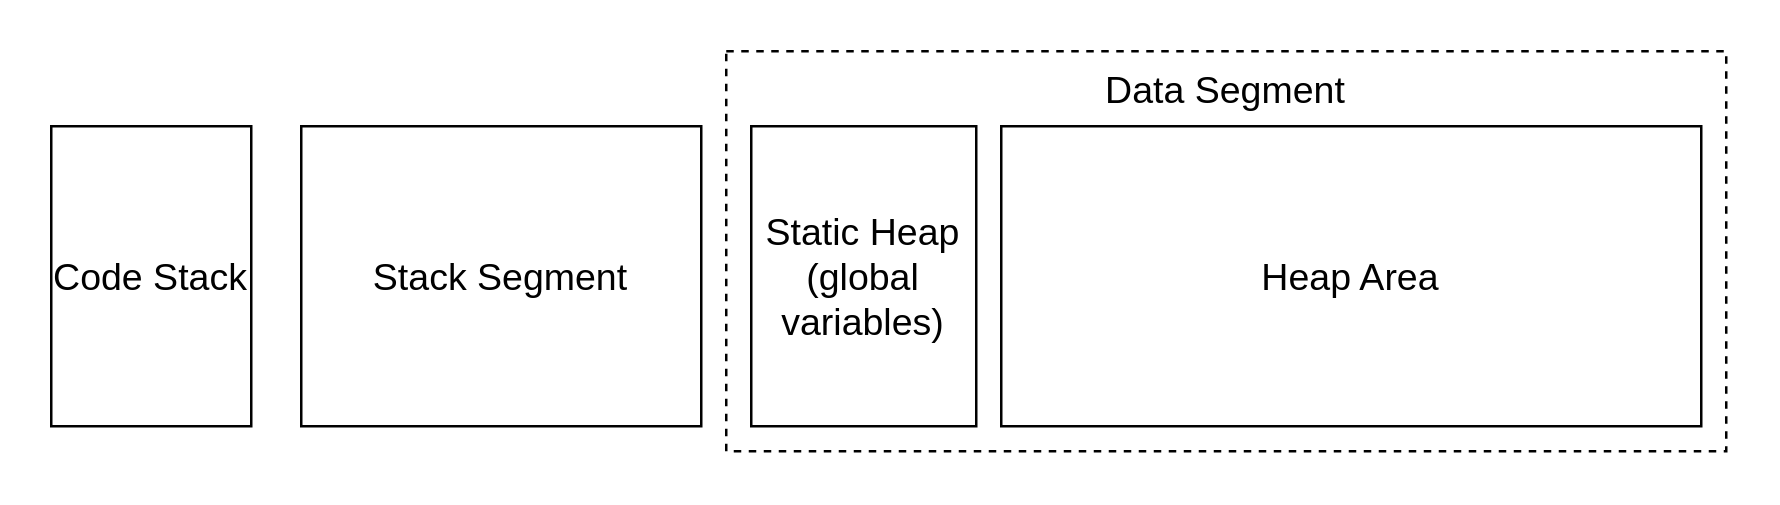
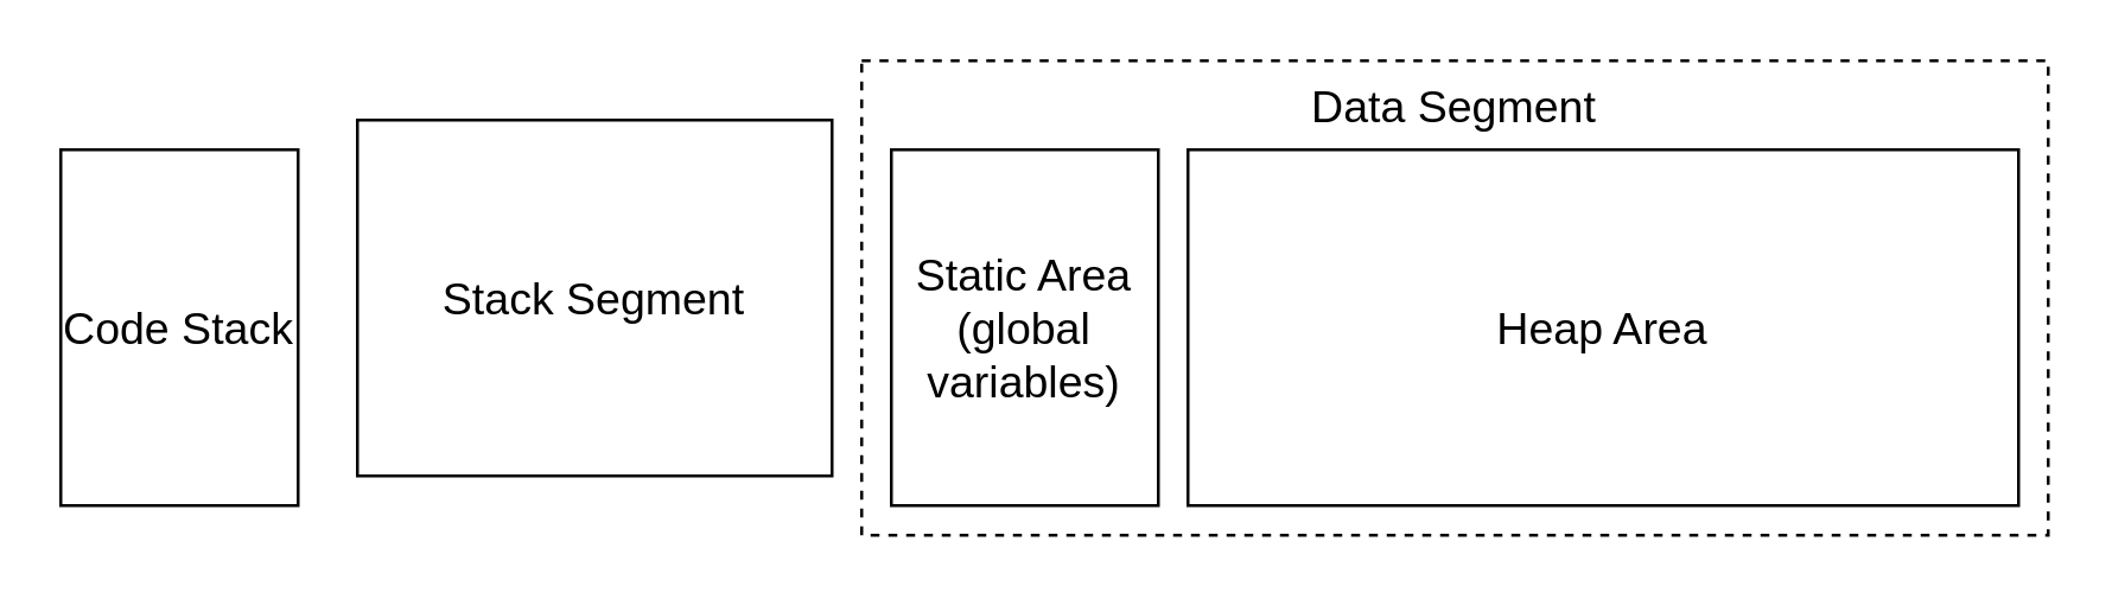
  <mxCell id="0" />
  <mxCell id="1" parent="0" />
  <mxCell id="2" value="Data Segment" style="rounded=0;whiteSpace=wrap;html=1;verticalAlign=top;fontSize=15;dashed=1;" vertex="1" parent="1"><mxGeometry x="290" y="20" width="400" height="160" as="geometry" /></mxCell>
  <mxCell id="3" value="Code Stack" style="rounded=0;whiteSpace=wrap;html=1;fontSize=15;" vertex="1" parent="1"><mxGeometry x="20" y="50" width="80" height="120" as="geometry" /></mxCell>
- <mxCell id="4" value="Stack Segment" style="rounded=0;whiteSpace=wrap;html=1;fontSize=15;" vertex="1" parent="1"><mxGeometry x="120" y="50" width="160" height="120" as="geometry" /></mxCell>
- <mxCell id="5" value="Static Heap&lt;br style=&quot;font-size: 15px;&quot;&gt;(global variables)" style="rounded=0;whiteSpace=wrap;html=1;fontSize=15;" vertex="1" parent="1"><mxGeometry x="300" y="50" width="90" height="120" as="geometry" /></mxCell>
+ <mxCell id="4" value="Stack Segment" style="rounded=0;whiteSpace=wrap;html=1;fontSize=15;" vertex="1" parent="1"><mxGeometry x="120" y="40" width="160" height="120" as="geometry" /></mxCell>
+ <mxCell id="5" value="Static Area&lt;br style=&quot;font-size: 15px;&quot;&gt;(global variables)" style="rounded=0;whiteSpace=wrap;html=1;fontSize=15;" vertex="1" parent="1"><mxGeometry x="300" y="50" width="90" height="120" as="geometry" /></mxCell>
  <mxCell id="6" value="Heap Area" style="rounded=0;whiteSpace=wrap;html=1;fontSize=15;" vertex="1" parent="1"><mxGeometry x="400" y="50" width="280" height="120" as="geometry" /></mxCell>
